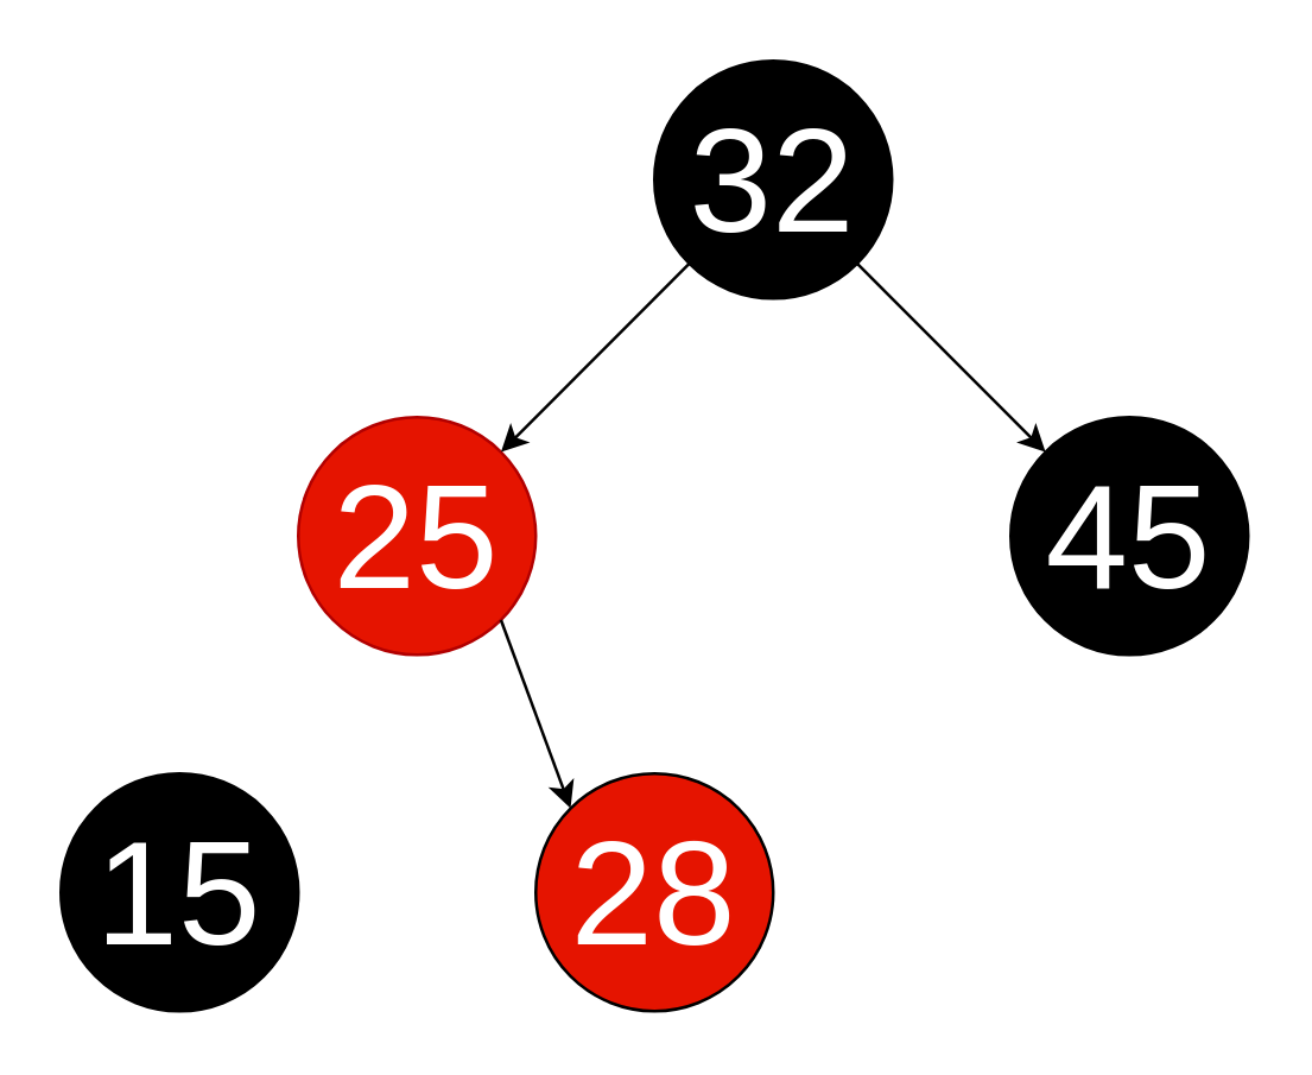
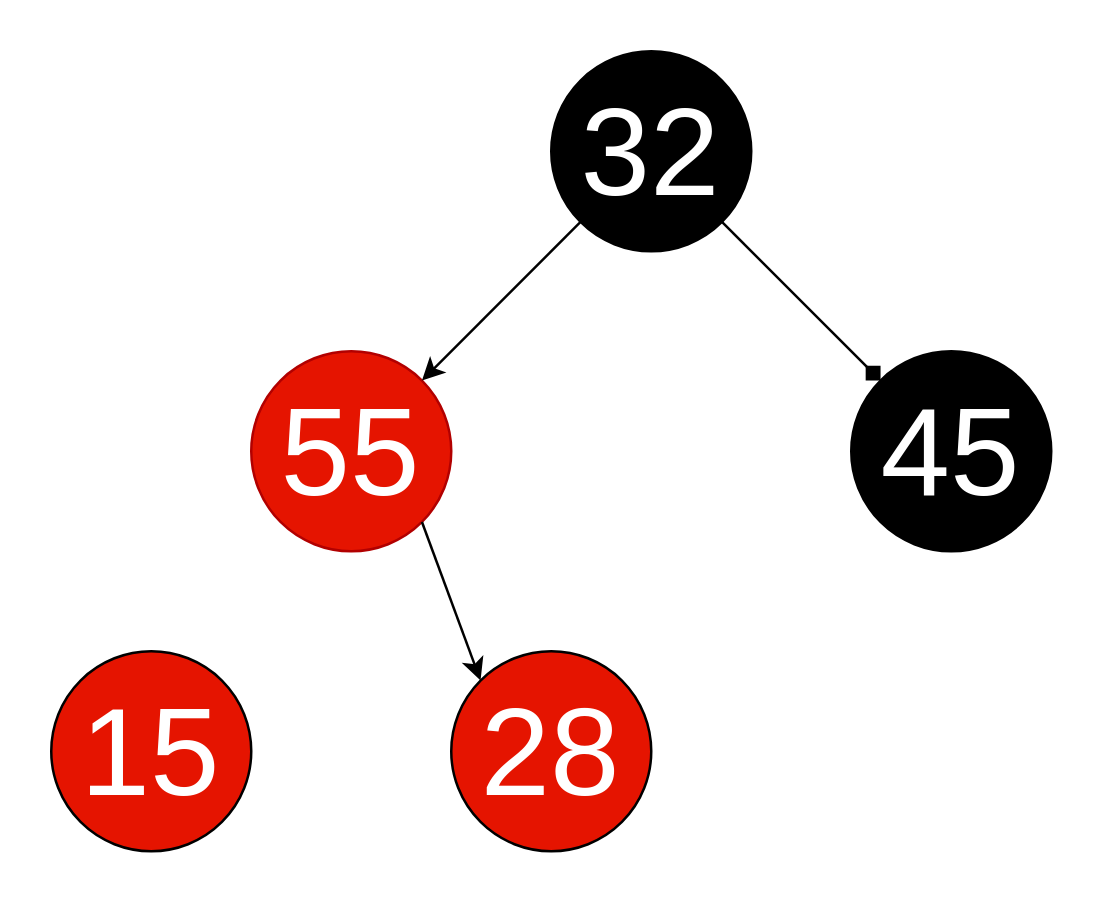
  <mxCell id="0" />
  <mxCell id="1" parent="0" />
  <mxCell id="2" value="&lt;font style=&quot;font-size: 50px&quot; color=&quot;#ffffff&quot;&gt;32&lt;/font&gt;" style="ellipse;whiteSpace=wrap;html=1;aspect=fixed;fillColor=#000000;" vertex="1" parent="1"><mxGeometry x="220" y="20" width="80" height="80" as="geometry" /></mxCell>
- <mxCell id="3" value="&lt;font style=&quot;font-size: 50px&quot;&gt;25&lt;/font&gt;" style="ellipse;whiteSpace=wrap;html=1;aspect=fixed;fillColor=#e51400;strokeColor=#B20000;fontColor=#ffffff;" vertex="1" parent="1"><mxGeometry x="100" y="140" width="80" height="80" as="geometry" /></mxCell>
+ <mxCell id="3" value="&lt;font style=&quot;font-size: 50px&quot;&gt;55&lt;/font&gt;" style="ellipse;whiteSpace=wrap;html=1;aspect=fixed;fillColor=#e51400;strokeColor=#B20000;fontColor=#ffffff;" vertex="1" parent="1"><mxGeometry x="100" y="140" width="80" height="80" as="geometry" /></mxCell>
  <mxCell id="4" value="&lt;font style=&quot;font-size: 50px&quot; color=&quot;#ffffff&quot;&gt;45&lt;/font&gt;" style="ellipse;whiteSpace=wrap;html=1;aspect=fixed;fillColor=#000000;" vertex="1" parent="1"><mxGeometry x="340" y="140" width="80" height="80" as="geometry" /></mxCell>
- <mxCell id="5" value="&lt;font style=&quot;font-size: 50px&quot; color=&quot;#ffffff&quot;&gt;15&lt;/font&gt;" style="ellipse;whiteSpace=wrap;html=1;aspect=fixed;fillColor=#000000;" vertex="1" parent="1"><mxGeometry x="20" y="260" width="80" height="80" as="geometry" /></mxCell>
+ <mxCell id="5" value="&lt;font style=&quot;font-size: 50px&quot; color=&quot;#ffffff&quot;&gt;15&lt;/font&gt;" style="ellipse;whiteSpace=wrap;html=1;aspect=fixed;fillColor=#e51400;" vertex="1" parent="1"><mxGeometry x="20" y="260" width="80" height="80" as="geometry" /></mxCell>
  <mxCell id="6" value="&lt;font style=&quot;font-size: 50px&quot; color=&quot;#ffffff&quot;&gt;28&lt;/font&gt;" style="ellipse;whiteSpace=wrap;html=1;aspect=fixed;fillColor=#e51400;" vertex="1" parent="1"><mxGeometry x="180" y="260" width="80" height="80" as="geometry" /></mxCell>
  <mxCell id="7" value="" style="endArrow=classic;html=1;exitX=0;exitY=1;exitDx=0;exitDy=0;entryX=1;entryY=0;entryDx=0;entryDy=0;" edge="1" parent="1" source="2" target="3"><mxGeometry width="50" height="50" relative="1" as="geometry"><mxPoint x="120" y="60" as="sourcePoint" /><mxPoint x="170" y="10" as="targetPoint" /></mxGeometry></mxCell>
  <mxCell id="8" value="" style="endArrow=classic;html=1;exitX=1;exitY=1;exitDx=0;exitDy=0;entryX=0;entryY=0;entryDx=0;entryDy=0;" edge="1" parent="1" source="3" target="6"><mxGeometry width="50" height="50" relative="1" as="geometry"><mxPoint x="163.436" y="220.004" as="sourcePoint" /><mxPoint x="140.004" y="283.436" as="targetPoint" /></mxGeometry></mxCell>
- <mxCell id="9" value="" style="endArrow=classic;html=1;exitX=1;exitY=1;exitDx=0;exitDy=0;entryX=0;entryY=0;entryDx=0;entryDy=0;" edge="1" parent="1" source="2" target="4"><mxGeometry width="50" height="50" relative="1" as="geometry"><mxPoint x="251.716" y="108.284" as="sourcePoint" /><mxPoint x="188.284" y="171.716" as="targetPoint" /></mxGeometry></mxCell>
+ <mxCell id="9" value="" style="endArrow=diamond;html=1;exitX=1;exitY=1;exitDx=0;exitDy=0;entryX=0;entryY=0;entryDx=0;entryDy=0;" edge="1" parent="1" source="2" target="4"><mxGeometry width="50" height="50" relative="1" as="geometry"><mxPoint x="251.716" y="108.284" as="sourcePoint" /><mxPoint x="188.284" y="171.716" as="targetPoint" /></mxGeometry></mxCell>
